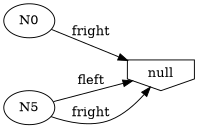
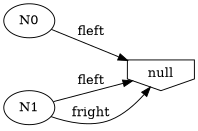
  digraph {
    nodesep=.5
    ordering=out
    rankdir=LR
    null [shape=invhouse]
    N0
-   N1 [label=N5]
-   N0 -> null [label=fright]
+   N1
+   N0 -> null [label=fleft]
    N1 -> null [label=fleft]
    N1 -> null [label=fright]
  }
